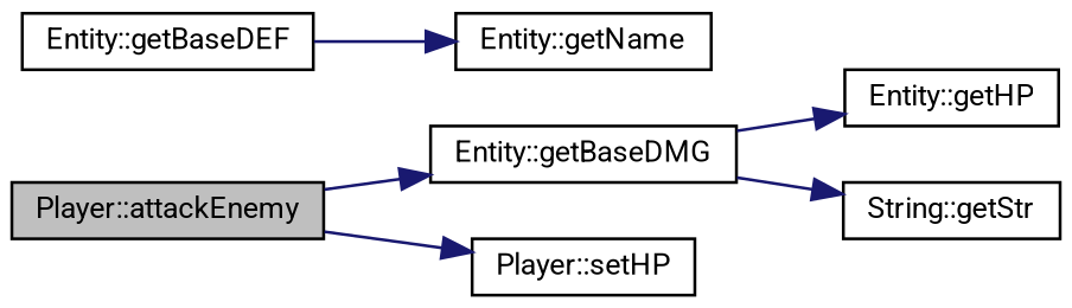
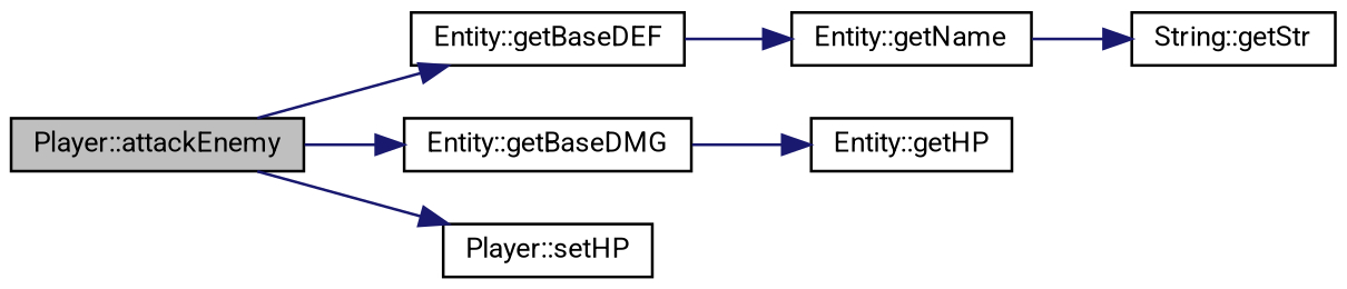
  digraph {
    fontname=Roboto
    rankdir=LR
    node [color=black fillcolor=white fontname=Roboto fontsize=10 shape=record style=filled]
    edge [color=midnightblue fontname=Roboto fontsize=10 labelfontname=Helvetica labelfontsize=10 style=solid]
    n1 [fillcolor=grey75 fontcolor=black height=0.2 label="Player::attackEnemy" width=0.4]
    n2 [height=0.2 label="Entity::getBaseDEF" width=0.4]
    n3 [height=0.2 label="Entity::getBaseDMG" width=0.4]
    n4 [height=0.2 label="Player::setHP" width=0.4]
    n5 [height=0.2 label="Entity::getName" width=0.4]
    n6 [height=0.2 label="Entity::getHP" width=0.4]
    n7 [height=0.2 label="String::getStr" width=0.4]
+   n1 -> n2
    n1 -> n3
    n1 -> n4
    n2 -> n5
    n3 -> n6
-   n3 -> n7
+   n5 -> n7
  }
